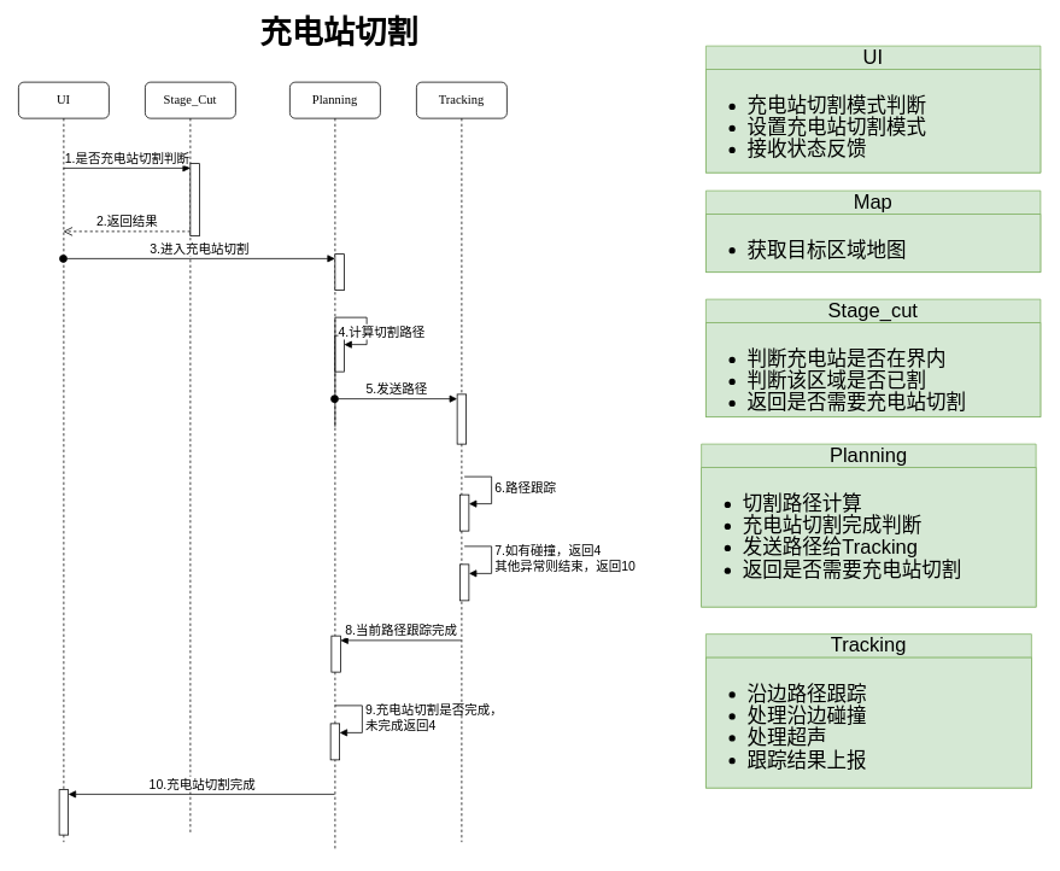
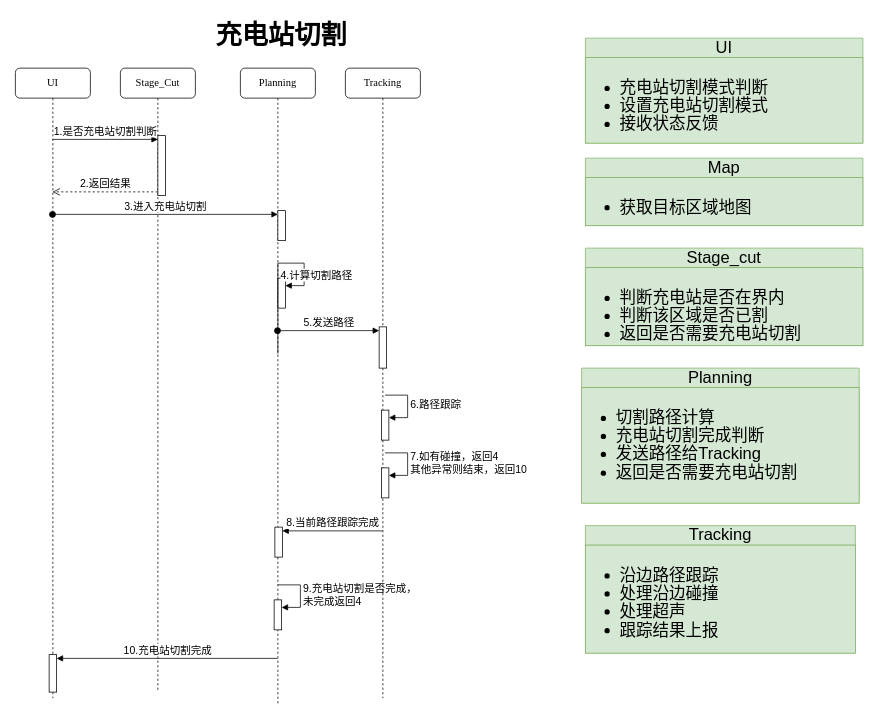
  <mxCell id="0" />
  <mxCell id="1" parent="0" />
  <mxCell id="2" value="Stage_Cut" style="shape=umlLifeline;perimeter=lifelinePerimeter;whiteSpace=wrap;html=1;container=1;collapsible=0;recursiveResize=0;outlineConnect=0;rounded=1;shadow=0;comic=0;labelBackgroundColor=none;strokeWidth=1;fontFamily=Verdana;fontSize=14;align=center;" parent="1" vertex="1"><mxGeometry x="160" y="90" width="100" height="830" as="geometry" /></mxCell>
  <mxCell id="3" value="" style="html=1;points=[[0,0,0,0,5],[0,1,0,0,-5],[1,0,0,0,5],[1,1,0,0,-5]];perimeter=orthogonalPerimeter;outlineConnect=0;targetShapes=umlLifeline;portConstraint=eastwest;newEdgeStyle={&quot;curved&quot;:0,&quot;rounded&quot;:0};fontSize=14;" parent="2" vertex="1"><mxGeometry x="50" y="90" width="10" height="80" as="geometry" /></mxCell>
  <mxCell id="4" value="Planning" style="shape=umlLifeline;perimeter=lifelinePerimeter;whiteSpace=wrap;html=1;container=1;collapsible=0;recursiveResize=0;outlineConnect=0;rounded=1;shadow=0;comic=0;labelBackgroundColor=none;strokeWidth=1;fontFamily=Verdana;fontSize=14;align=center;" parent="1" vertex="1"><mxGeometry x="320" y="90" width="100" height="850" as="geometry" /></mxCell>
  <mxCell id="5" value="" style="html=1;points=[[0,0,0,0,5],[0,1,0,0,-5],[1,0,0,0,5],[1,1,0,0,-5]];perimeter=orthogonalPerimeter;outlineConnect=0;targetShapes=umlLifeline;portConstraint=eastwest;newEdgeStyle={&quot;curved&quot;:0,&quot;rounded&quot;:0};fontSize=14;" parent="4" vertex="1"><mxGeometry x="50" y="280" width="10" height="40" as="geometry" /></mxCell>
  <mxCell id="6" value="4.计算切割路径" style="html=1;align=left;spacingLeft=2;endArrow=block;rounded=0;edgeStyle=orthogonalEdgeStyle;curved=0;rounded=0;exitX=0.5;exitY=0.448;exitDx=0;exitDy=0;exitPerimeter=0;fontSize=14;" parent="4" source="4" target="5" edge="1"><mxGeometry relative="1" as="geometry"><mxPoint x="55" y="260" as="sourcePoint" /><Array as="points"><mxPoint x="85" y="260" /><mxPoint x="85" y="290" /></Array></mxGeometry></mxCell>
  <mxCell id="7" value="" style="html=1;points=[[0,0,0,0,5],[0,1,0,0,-5],[1,0,0,0,5],[1,1,0,0,-5]];perimeter=orthogonalPerimeter;outlineConnect=0;targetShapes=umlLifeline;portConstraint=eastwest;newEdgeStyle={&quot;curved&quot;:0,&quot;rounded&quot;:0};fontSize=14;" parent="4" vertex="1"><mxGeometry x="50" y="190" width="10" height="40" as="geometry" /></mxCell>
  <mxCell id="8" value="" style="html=1;points=[[0,0,0,0,5],[0,1,0,0,-5],[1,0,0,0,5],[1,1,0,0,-5]];perimeter=orthogonalPerimeter;outlineConnect=0;targetShapes=umlLifeline;portConstraint=eastwest;newEdgeStyle={&quot;curved&quot;:0,&quot;rounded&quot;:0};fontSize=14;" parent="4" vertex="1"><mxGeometry x="46" y="612" width="10" height="40" as="geometry" /></mxCell>
  <mxCell id="9" value="" style="html=1;points=[[0,0,0,0,5],[0,1,0,0,-5],[1,0,0,0,5],[1,1,0,0,-5]];perimeter=orthogonalPerimeter;outlineConnect=0;targetShapes=umlLifeline;portConstraint=eastwest;newEdgeStyle={&quot;curved&quot;:0,&quot;rounded&quot;:0};fontSize=14;" parent="4" vertex="1"><mxGeometry x="45" y="709" width="10" height="40" as="geometry" /></mxCell>
  <mxCell id="10" value="9.充电站切割是否完成，&lt;br&gt;未完成返回4" style="html=1;align=left;spacingLeft=2;endArrow=block;rounded=0;edgeStyle=orthogonalEdgeStyle;curved=0;rounded=0;fontSize=14;" parent="4" target="9" edge="1"><mxGeometry relative="1" as="geometry"><mxPoint x="50" y="689" as="sourcePoint" /><Array as="points"><mxPoint x="80" y="719" /></Array></mxGeometry></mxCell>
  <mxCell id="11" value="Tracking" style="shape=umlLifeline;perimeter=lifelinePerimeter;whiteSpace=wrap;html=1;container=1;collapsible=0;recursiveResize=0;outlineConnect=0;rounded=1;shadow=0;comic=0;labelBackgroundColor=none;strokeWidth=1;fontFamily=Verdana;fontSize=14;align=center;" parent="1" vertex="1"><mxGeometry x="460" y="90" width="100" height="840" as="geometry" /></mxCell>
  <mxCell id="12" value="" style="html=1;points=[[0,0,0,0,5],[0,1,0,0,-5],[1,0,0,0,5],[1,1,0,0,-5]];perimeter=orthogonalPerimeter;outlineConnect=0;targetShapes=umlLifeline;portConstraint=eastwest;newEdgeStyle={&quot;curved&quot;:0,&quot;rounded&quot;:0};fontSize=14;" parent="11" vertex="1"><mxGeometry x="45" y="345" width="10" height="55" as="geometry" /></mxCell>
  <mxCell id="13" value="UI" style="shape=umlLifeline;perimeter=lifelinePerimeter;whiteSpace=wrap;html=1;container=1;collapsible=0;recursiveResize=0;outlineConnect=0;rounded=1;shadow=0;comic=0;labelBackgroundColor=none;strokeWidth=1;fontFamily=Verdana;fontSize=14;align=center;" parent="1" vertex="1"><mxGeometry x="20" y="90" width="100" height="840" as="geometry" /></mxCell>
  <mxCell id="14" value="" style="html=1;points=[[0,0,0,0,5],[0,1,0,0,-5],[1,0,0,0,5],[1,1,0,0,-5]];perimeter=orthogonalPerimeter;outlineConnect=0;targetShapes=umlLifeline;portConstraint=eastwest;newEdgeStyle={&quot;curved&quot;:0,&quot;rounded&quot;:0};fontSize=14;" parent="13" vertex="1"><mxGeometry x="45" y="782" width="10" height="50" as="geometry" /></mxCell>
  <mxCell id="15" value="1.是否充电站切割判断" style="html=1;verticalAlign=bottom;endArrow=block;curved=0;rounded=0;entryX=0;entryY=0;entryDx=0;entryDy=5;fontSize=14;" parent="1" source="13" target="3" edge="1"><mxGeometry relative="1" as="geometry"><mxPoint x="140" y="185" as="sourcePoint" /></mxGeometry></mxCell>
  <mxCell id="16" value="2.返回结果" style="html=1;verticalAlign=bottom;endArrow=open;dashed=1;endSize=8;curved=0;rounded=0;exitX=0;exitY=1;exitDx=0;exitDy=-5;fontSize=14;" parent="1" source="3" target="13" edge="1"><mxGeometry relative="1" as="geometry"><mxPoint x="140" y="255" as="targetPoint" /></mxGeometry></mxCell>
  <mxCell id="17" value="3.进入充电站切割" style="html=1;verticalAlign=bottom;startArrow=oval;endArrow=block;startSize=8;curved=0;rounded=0;entryX=0;entryY=0;entryDx=0;entryDy=5;fontSize=14;" parent="1" source="13" target="7" edge="1"><mxGeometry relative="1" as="geometry"><mxPoint x="300" y="285" as="sourcePoint" /></mxGeometry></mxCell>
  <mxCell id="18" value="5.发送路径" style="html=1;verticalAlign=bottom;startArrow=oval;endArrow=block;startSize=8;curved=0;rounded=0;entryX=0;entryY=0;entryDx=0;entryDy=5;fontSize=14;" parent="1" source="4" target="12" edge="1"><mxGeometry relative="1" as="geometry"><mxPoint x="435" y="440" as="sourcePoint" /></mxGeometry></mxCell>
  <mxCell id="19" value="" style="html=1;points=[[0,0,0,0,5],[0,1,0,0,-5],[1,0,0,0,5],[1,1,0,0,-5]];perimeter=orthogonalPerimeter;outlineConnect=0;targetShapes=umlLifeline;portConstraint=eastwest;newEdgeStyle={&quot;curved&quot;:0,&quot;rounded&quot;:0};fontSize=14;" parent="1" vertex="1"><mxGeometry x="508" y="546" width="10" height="40" as="geometry" /></mxCell>
  <mxCell id="20" value="6.路径跟踪" style="html=1;align=left;spacingLeft=2;endArrow=block;rounded=0;edgeStyle=orthogonalEdgeStyle;curved=0;rounded=0;fontSize=14;" parent="1" target="19" edge="1"><mxGeometry relative="1" as="geometry"><mxPoint x="513" y="526" as="sourcePoint" /><Array as="points"><mxPoint x="543" y="556" /></Array></mxGeometry></mxCell>
  <mxCell id="21" value="8.当前路径跟踪完成" style="html=1;verticalAlign=bottom;endArrow=block;curved=0;rounded=0;entryX=1;entryY=0;entryDx=0;entryDy=5;fontSize=14;" parent="1" target="8" edge="1"><mxGeometry relative="1" as="geometry"><mxPoint x="509.5" y="707" as="sourcePoint" /></mxGeometry></mxCell>
  <mxCell id="22" value="10.充电站切割完成" style="html=1;verticalAlign=bottom;endArrow=block;curved=0;rounded=0;entryX=1;entryY=0;entryDx=0;entryDy=5;fontSize=14;" parent="1" target="14" edge="1"><mxGeometry relative="1" as="geometry"><mxPoint x="369.5" y="877" as="sourcePoint" /></mxGeometry></mxCell>
  <mxCell id="23" value="" style="html=1;points=[[0,0,0,0,5],[0,1,0,0,-5],[1,0,0,0,5],[1,1,0,0,-5]];perimeter=orthogonalPerimeter;outlineConnect=0;targetShapes=umlLifeline;portConstraint=eastwest;newEdgeStyle={&quot;curved&quot;:0,&quot;rounded&quot;:0};fontSize=14;" parent="1" vertex="1"><mxGeometry x="508" y="623" width="10" height="40" as="geometry" /></mxCell>
  <mxCell id="24" value="7.如有碰撞，返回4&lt;br style=&quot;font-size: 14px;&quot;&gt;其他异常则结束，返回10" style="html=1;align=left;spacingLeft=2;endArrow=block;rounded=0;edgeStyle=orthogonalEdgeStyle;curved=0;rounded=0;fontSize=14;" parent="1" target="23" edge="1"><mxGeometry relative="1" as="geometry"><mxPoint x="513" y="603" as="sourcePoint" /><Array as="points"><mxPoint x="543" y="633" /></Array></mxGeometry></mxCell>
  <mxCell id="25" value="UI" style="swimlane;fontStyle=0;childLayout=stackLayout;horizontal=1;startSize=26;fillColor=#d5e8d4;horizontalStack=0;resizeParent=1;resizeParentMax=0;resizeLast=0;collapsible=1;marginBottom=0;whiteSpace=wrap;html=1;fontSize=22;strokeColor=#82b366;" parent="1" vertex="1"><mxGeometry x="780" y="50" width="370" height="140" as="geometry" /></mxCell>
  <mxCell id="26" value="&lt;ul style=&quot;font-size: 22px; line-height: 110%;&quot;&gt;&lt;li style=&quot;font-size: 22px;&quot;&gt;充电站切割模式判断&lt;br style=&quot;font-size: 22px;&quot;&gt;&lt;/li&gt;&lt;li style=&quot;font-size: 22px;&quot;&gt;设置充电站切割模式&lt;/li&gt;&lt;li style=&quot;font-size: 22px;&quot;&gt;接收状态反馈&lt;/li&gt;&lt;/ul&gt;" style="text;strokeColor=#82b366;fillColor=#d5e8d4;align=left;verticalAlign=top;spacingLeft=4;spacingRight=4;overflow=hidden;rotatable=0;points=[[0,0.5],[1,0.5]];portConstraint=eastwest;whiteSpace=wrap;html=1;fontSize=22;" parent="25" vertex="1"><mxGeometry y="26" width="370" height="114" as="geometry" /></mxCell>
  <mxCell id="27" value="Planning" style="swimlane;fontStyle=0;childLayout=stackLayout;horizontal=1;startSize=26;fillColor=#d5e8d4;horizontalStack=0;resizeParent=1;resizeParentMax=0;resizeLast=0;collapsible=1;marginBottom=0;whiteSpace=wrap;html=1;fontSize=22;strokeColor=#82b366;" parent="1" vertex="1"><mxGeometry x="775" y="490" width="370" height="180" as="geometry"><mxRectangle x="992" y="221" width="90" height="30" as="alternateBounds" /></mxGeometry></mxCell>
  <mxCell id="28" value="&lt;p style=&quot;line-height: 130%; font-size: 22px;&quot;&gt;&lt;/p&gt;&lt;pre style=&quot;line-height: 130%; font-size: 22px;&quot;&gt;&lt;ul style=&quot;font-size: 22px; line-height: 110%;&quot;&gt;&lt;li style=&quot;font-size: 22px;&quot;&gt;&lt;font face=&quot;Helvetica&quot;&gt;切割路径计算&lt;/font&gt;&lt;/li&gt;&lt;li style=&quot;font-size: 22px;&quot;&gt;&lt;font face=&quot;Helvetica&quot;&gt;充电站切割完成判断&lt;/font&gt;&lt;/li&gt;&lt;li style=&quot;font-size: 22px;&quot;&gt;&lt;font face=&quot;Helvetica&quot; style=&quot;font-size: 22px;&quot;&gt;发送路径给Tracking&amp;nbsp;&lt;/font&gt;&lt;/li&gt;&lt;li style=&quot;font-size: 22px;&quot;&gt;&lt;font face=&quot;Helvetica&quot; style=&quot;font-size: 22px;&quot;&gt;返回是否需要充电站切割&lt;/font&gt;&lt;/li&gt;&lt;/ul&gt;&lt;/pre&gt;&lt;p style=&quot;font-size: 22px;&quot;&gt;&lt;/p&gt;&lt;p style=&quot;font-size: 22px;&quot;&gt;&lt;/p&gt;" style="text;strokeColor=#82b366;fillColor=#d5e8d4;align=left;verticalAlign=top;spacingLeft=4;spacingRight=4;overflow=hidden;rotatable=0;points=[[0,0.5],[1,0.5]];portConstraint=eastwest;whiteSpace=wrap;html=1;fontSize=22;" parent="27" vertex="1"><mxGeometry y="26" width="370" height="154" as="geometry" /></mxCell>
  <mxCell id="29" value="Tracking" style="swimlane;fontStyle=0;childLayout=stackLayout;horizontal=1;startSize=26;fillColor=#d5e8d4;horizontalStack=0;resizeParent=1;resizeParentMax=0;resizeLast=0;collapsible=1;marginBottom=0;whiteSpace=wrap;html=1;fontSize=22;strokeColor=#82b366;" parent="1" vertex="1"><mxGeometry x="780" y="700" width="360" height="170" as="geometry"><mxRectangle x="992" y="221" width="90" height="30" as="alternateBounds" /></mxGeometry></mxCell>
  <mxCell id="30" value="&lt;pre style=&quot;line-height: 130%; font-size: 22px;&quot;&gt;&lt;ul style=&quot;font-size: 22px; line-height: 110%;&quot;&gt;&lt;li style=&quot;font-size: 22px;&quot;&gt;&lt;font face=&quot;Helvetica&quot;&gt;沿边路径跟踪&lt;/font&gt;&lt;/li&gt;&lt;li style=&quot;font-size: 22px;&quot;&gt;&lt;span style=&quot;background-color: initial; font-size: 22px;&quot;&gt;&lt;font face=&quot;Helvetica&quot;&gt;处理沿边碰撞&lt;/font&gt;&lt;/span&gt;&lt;/li&gt;&lt;li style=&quot;font-size: 22px;&quot;&gt;&lt;span style=&quot;background-color: initial; font-size: 22px;&quot;&gt;&lt;font face=&quot;Helvetica&quot;&gt;处理超声&lt;/font&gt;&lt;/span&gt;&lt;/li&gt;&lt;li style=&quot;font-size: 22px;&quot;&gt;&lt;span style=&quot;background-color: initial; font-size: 22px;&quot;&gt;&lt;font face=&quot;Helvetica&quot;&gt;跟踪结果上报&lt;/font&gt;&lt;/span&gt;&lt;/li&gt;&lt;/ul&gt;&lt;/pre&gt;" style="text;strokeColor=#82b366;fillColor=#d5e8d4;align=left;verticalAlign=top;spacingLeft=4;spacingRight=4;overflow=hidden;rotatable=0;points=[[0,0.5],[1,0.5]];portConstraint=eastwest;whiteSpace=wrap;html=1;fontSize=22;" parent="29" vertex="1"><mxGeometry y="26" width="360" height="144" as="geometry" /></mxCell>
  <mxCell id="31" value="Map" style="swimlane;fontStyle=0;childLayout=stackLayout;horizontal=1;startSize=26;fillColor=#d5e8d4;horizontalStack=0;resizeParent=1;resizeParentMax=0;resizeLast=0;collapsible=1;marginBottom=0;whiteSpace=wrap;html=1;fontSize=22;strokeColor=#82b366;" parent="1" vertex="1"><mxGeometry x="780" y="210" width="370" height="90" as="geometry" /></mxCell>
  <mxCell id="32" value="&lt;p style=&quot;line-height: 120%; font-size: 22px;&quot;&gt;&lt;/p&gt;&lt;ul style=&quot;font-size: 22px; line-height: 100%;&quot;&gt;&lt;li style=&quot;font-size: 22px;&quot;&gt;获取目标区域地图&lt;/li&gt;&lt;/ul&gt;&lt;p style=&quot;font-size: 22px;&quot;&gt;&lt;/p&gt;" style="text;strokeColor=#82b366;fillColor=#d5e8d4;align=left;verticalAlign=top;spacingLeft=4;spacingRight=4;overflow=hidden;rotatable=0;points=[[0,0.5],[1,0.5]];portConstraint=eastwest;whiteSpace=wrap;html=1;fontSize=22;" parent="31" vertex="1"><mxGeometry y="26" width="370" height="64" as="geometry" /></mxCell>
- <mxCell id="33" value="&lt;font size=&quot;1&quot; style=&quot;&quot;&gt;&lt;span style=&quot;font-size: 35px;&quot;&gt;&lt;b&gt;充电站切割&lt;/b&gt;&lt;/span&gt;&lt;/font&gt;" style="text;html=1;strokeColor=none;fillColor=none;align=center;verticalAlign=middle;whiteSpace=wrap;rounded=0;" parent="1" vertex="1"><mxGeometry x="210" y="10" width="330" height="50" as="geometry" /></mxCell>
+ <mxCell id="33" value="&lt;font size=&quot;1&quot; style=&quot;&quot;&gt;&lt;span style=&quot;font-size: 35px;&quot;&gt;&lt;b&gt;充电站切割&lt;/b&gt;&lt;/span&gt;&lt;/font&gt;" style="text;html=1;strokeColor=none;fillColor=none;align=center;verticalAlign=middle;whiteSpace=wrap;rounded=0;" parent="1" vertex="1"><mxGeometry x="210" y="20" width="330" height="50" as="geometry" /></mxCell>
  <mxCell id="34" value="Stage_cut" style="swimlane;fontStyle=0;childLayout=stackLayout;horizontal=1;startSize=26;fillColor=#d5e8d4;horizontalStack=0;resizeParent=1;resizeParentMax=0;resizeLast=0;collapsible=1;marginBottom=0;whiteSpace=wrap;html=1;fontSize=22;strokeColor=#82b366;" parent="1" vertex="1"><mxGeometry x="780" y="330" width="370" height="130" as="geometry" /></mxCell>
  <mxCell id="35" value="&lt;p style=&quot;line-height: 120%; font-size: 22px;&quot;&gt;&lt;/p&gt;&lt;ul style=&quot;font-size: 22px; line-height: 110%;&quot;&gt;&lt;li style=&quot;font-size: 22px;&quot;&gt;判断充电站是否在界内&lt;/li&gt;&lt;li style=&quot;font-size: 22px;&quot;&gt;判断该区域是否已割&lt;/li&gt;&lt;li style=&quot;font-size: 22px;&quot;&gt;返回是否需要充电站切割&lt;/li&gt;&lt;/ul&gt;&lt;p style=&quot;font-size: 22px;&quot;&gt;&lt;/p&gt;" style="text;strokeColor=#82b366;fillColor=#d5e8d4;align=left;verticalAlign=top;spacingLeft=4;spacingRight=4;overflow=hidden;rotatable=0;points=[[0,0.5],[1,0.5]];portConstraint=eastwest;whiteSpace=wrap;html=1;fontSize=22;" parent="34" vertex="1"><mxGeometry y="26" width="370" height="104" as="geometry" /></mxCell>
